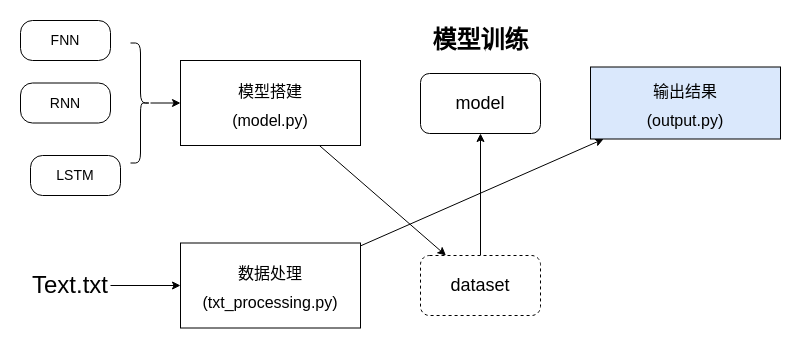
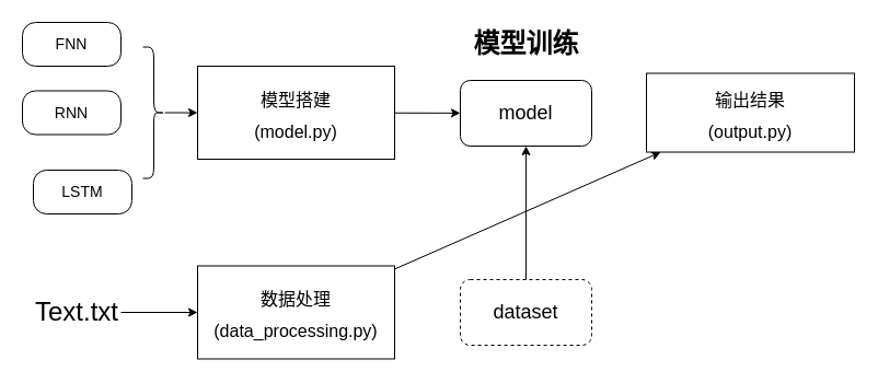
  <mxCell id="0" />
  <mxCell id="1" parent="0" />
  <mxCell id="2" value="" style="edgeStyle=none;html=1;fontSize=14;" edge="1" parent="1" source="3" target="5"><mxGeometry relative="1" as="geometry" /></mxCell>
  <mxCell id="3" value="&lt;font style=&quot;font-size: 24px;&quot;&gt;Text.txt&lt;/font&gt;" style="text;html=1;strokeColor=none;fillColor=none;align=center;verticalAlign=middle;whiteSpace=wrap;rounded=0;" vertex="1" parent="1"><mxGeometry x="30" y="260" width="80" height="50" as="geometry" /></mxCell>
  <mxCell id="4" value="" style="edgeStyle=none;html=1;fontSize=18;" edge="1" parent="1" source="5" target="16"><mxGeometry relative="1" as="geometry" /></mxCell>
- <mxCell id="5" value="&lt;font size=&quot;3&quot;&gt;数据处理&lt;br&gt;(txt_processing.py)&lt;br&gt;&lt;/font&gt;" style="rounded=0;whiteSpace=wrap;html=1;fontSize=24;" vertex="1" parent="1"><mxGeometry x="180" y="242.5" width="180" height="85" as="geometry" /></mxCell>
- <mxCell id="6" value="" style="edgeStyle=none;html=1;fontSize=14;" edge="1" parent="1" source="7" target="15"><mxGeometry relative="1" as="geometry" /></mxCell>
+ <mxCell id="5" value="&lt;font size=&quot;3&quot;&gt;数据处理&lt;br&gt;(data_processing.py)&lt;br&gt;&lt;/font&gt;" style="rounded=0;whiteSpace=wrap;html=1;fontSize=24;" vertex="1" parent="1"><mxGeometry x="180" y="242.5" width="180" height="85" as="geometry" /></mxCell>
+ <mxCell id="6" value="" style="edgeStyle=none;html=1;fontSize=14;" edge="1" parent="1" source="7" target="13"><mxGeometry relative="1" as="geometry" /></mxCell>
  <mxCell id="7" value="&lt;font size=&quot;3&quot;&gt;模型搭建&lt;br&gt;(model.py)&lt;br&gt;&lt;/font&gt;" style="rounded=0;whiteSpace=wrap;html=1;fontSize=24;" vertex="1" parent="1"><mxGeometry x="180" y="60" width="180" height="85" as="geometry" /></mxCell>
  <mxCell id="8" value="" style="edgeStyle=none;html=1;fontSize=14;" edge="1" parent="1" source="9" target="7"><mxGeometry relative="1" as="geometry" /></mxCell>
  <mxCell id="9" value="" style="shape=curlyBracket;whiteSpace=wrap;html=1;rounded=1;flipH=1;labelPosition=right;verticalLabelPosition=middle;align=left;verticalAlign=middle;fontSize=14;" vertex="1" parent="1"><mxGeometry x="130" y="42.5" width="20" height="120" as="geometry" /></mxCell>
  <mxCell id="10" value="FNN" style="rounded=1;whiteSpace=wrap;html=1;fontSize=14;arcSize=30;" vertex="1" parent="1"><mxGeometry x="20" y="20" width="90" height="40" as="geometry" /></mxCell>
  <mxCell id="11" value="RNN" style="rounded=1;whiteSpace=wrap;html=1;fontSize=14;arcSize=30;" vertex="1" parent="1"><mxGeometry x="20" y="82.5" width="90" height="40" as="geometry" /></mxCell>
  <mxCell id="12" value="LSTM" style="rounded=1;whiteSpace=wrap;html=1;fontSize=14;arcSize=30;" vertex="1" parent="1"><mxGeometry x="30" y="155" width="90" height="40" as="geometry" /></mxCell>
  <mxCell id="13" value="&lt;font style=&quot;font-size: 18px;&quot;&gt;model&lt;/font&gt;" style="rounded=1;whiteSpace=wrap;html=1;fontSize=14;" vertex="1" parent="1"><mxGeometry x="420" y="73" width="120" height="60" as="geometry" /></mxCell>
  <mxCell id="14" style="edgeStyle=none;html=1;exitX=0.5;exitY=0;exitDx=0;exitDy=0;entryX=0.5;entryY=1;entryDx=0;entryDy=0;fontSize=18;" edge="1" parent="1" source="15" target="13"><mxGeometry relative="1" as="geometry" /></mxCell>
  <mxCell id="15" value="&lt;font style=&quot;font-size: 18px;&quot;&gt;dataset&lt;/font&gt;" style="rounded=1;whiteSpace=wrap;html=1;fontSize=14;dashed=1;" vertex="1" parent="1"><mxGeometry x="420" y="255" width="120" height="60" as="geometry" /></mxCell>
- <mxCell id="16" value="&lt;font size=&quot;3&quot;&gt;输出结果&lt;br&gt;(output.py)&lt;br&gt;&lt;/font&gt;" style="rounded=0;whiteSpace=wrap;html=1;fontSize=24;fillColor=#dae8fc;" vertex="1" parent="1"><mxGeometry x="590" y="66.5" width="190" height="72" as="geometry" /></mxCell>
+ <mxCell id="16" value="&lt;font size=&quot;3&quot;&gt;输出结果&lt;br&gt;(output.py)&lt;br&gt;&lt;/font&gt;" style="rounded=0;whiteSpace=wrap;html=1;fontSize=24;" vertex="1" parent="1"><mxGeometry x="590" y="66.5" width="190" height="72" as="geometry" /></mxCell>
  <mxCell id="17" value="模型训练" style="text;strokeColor=none;fillColor=none;html=1;fontSize=24;fontStyle=1;verticalAlign=middle;align=center;" vertex="1" parent="1"><mxGeometry x="430" y="20" width="100" height="40" as="geometry" /></mxCell>
